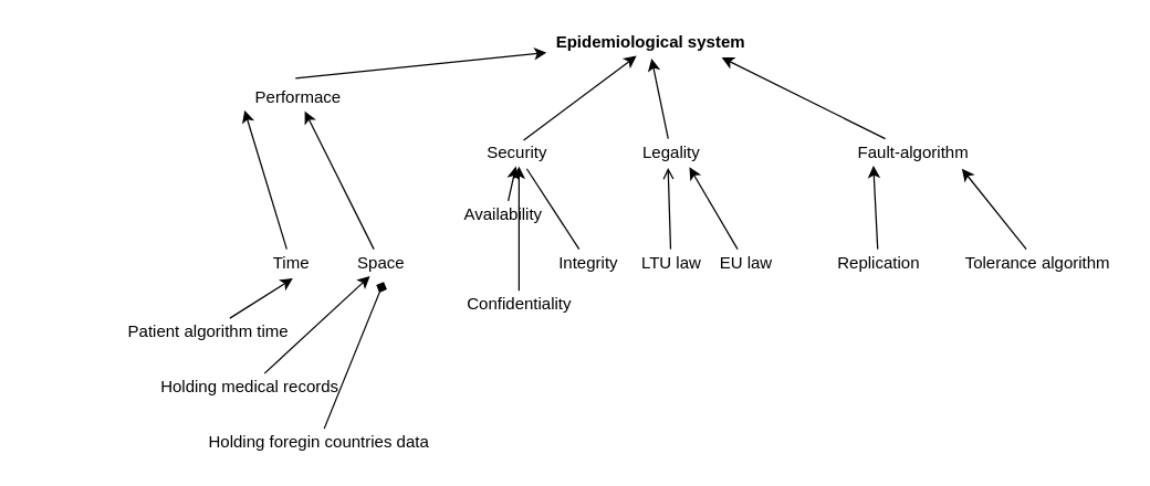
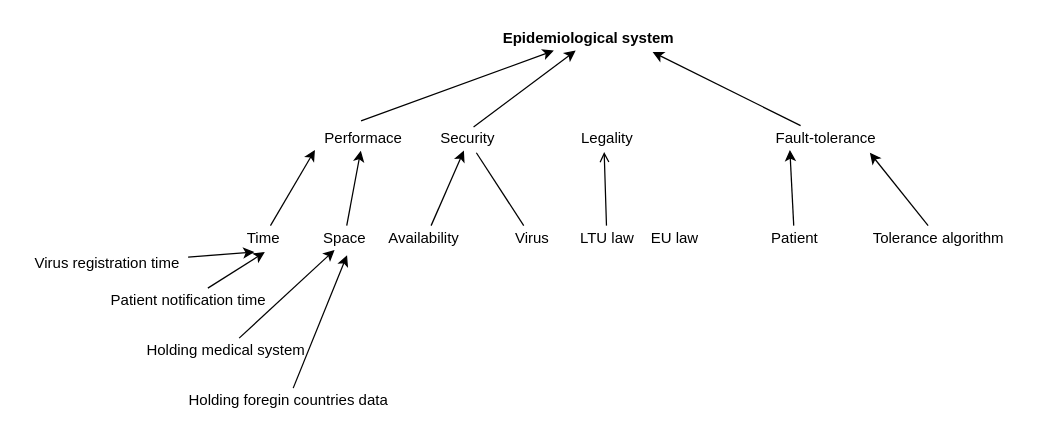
  <mxCell id="0" />
  <mxCell id="1" parent="0" />
  <mxCell id="2" value="&lt;b&gt;Epidemiological system&lt;/b&gt;" style="text;html=1;align=center;verticalAlign=middle;resizable=0;points=[];autosize=1;" vertex="1" parent="1"><mxGeometry x="395" y="20" width="150" height="20" as="geometry" /></mxCell>
- <mxCell id="3" value="Performace" style="text;html=1;align=center;verticalAlign=middle;resizable=0;points=[];autosize=1;" vertex="1" parent="1"><mxGeometry x="175" y="60" width="80" height="20" as="geometry" /></mxCell>
+ <mxCell id="3" value="Performace" style="text;html=1;align=center;verticalAlign=middle;resizable=0;points=[];autosize=1;" vertex="1" parent="1"><mxGeometry x="250" y="100" width="80" height="20" as="geometry" /></mxCell>
  <mxCell id="4" value="Security&amp;nbsp;" style="text;html=1;align=center;verticalAlign=middle;resizable=0;points=[];autosize=1;" vertex="1" parent="1"><mxGeometry x="345" y="100" width="60" height="20" as="geometry" /></mxCell>
- <mxCell id="5" value="Fault-algorithm" style="text;html=1;align=center;verticalAlign=middle;resizable=0;points=[];autosize=1;" vertex="1" parent="1"><mxGeometry x="610" y="100" width="100" height="20" as="geometry" /></mxCell>
+ <mxCell id="5" value="Fault-tolerance" style="text;html=1;align=center;verticalAlign=middle;resizable=0;points=[];autosize=1;" vertex="1" parent="1"><mxGeometry x="610" y="100" width="100" height="20" as="geometry" /></mxCell>
  <mxCell id="6" value="" style="endArrow=classic;html=1;exitX=0.479;exitY=-0.192;exitDx=0;exitDy=0;exitPerimeter=0;" edge="1" parent="1" source="3" target="2"><mxGeometry width="50" height="50" relative="1" as="geometry"><mxPoint x="530" y="180" as="sourcePoint" /><mxPoint x="580" y="130" as="targetPoint" /></mxGeometry></mxCell>
  <mxCell id="7" value="" style="endArrow=classic;html=1;exitX=0.556;exitY=0.058;exitDx=0;exitDy=0;exitPerimeter=0;" edge="1" parent="1" source="4"><mxGeometry width="50" height="50" relative="1" as="geometry"><mxPoint x="298.32" y="106.16" as="sourcePoint" /><mxPoint x="460" y="40" as="targetPoint" /></mxGeometry></mxCell>
  <mxCell id="8" value="" style="endArrow=classic;html=1;exitX=0.3;exitY=0;exitDx=0;exitDy=0;exitPerimeter=0;entryX=0.844;entryY=1.058;entryDx=0;entryDy=0;entryPerimeter=0;" edge="1" parent="1" source="5" target="2"><mxGeometry width="50" height="50" relative="1" as="geometry"><mxPoint x="318.32" y="126.16" as="sourcePoint" /><mxPoint x="472.539" y="70" as="targetPoint" /></mxGeometry></mxCell>
  <mxCell id="9" style="rounded=0;orthogonalLoop=1;jettySize=auto;html=1;entryX=0.018;entryY=0.971;entryDx=0;entryDy=0;entryPerimeter=0;" edge="1" parent="1" source="10" target="3"><mxGeometry relative="1" as="geometry" /></mxCell>
  <mxCell id="10" value="Time" style="text;html=1;align=center;verticalAlign=middle;resizable=0;points=[];autosize=1;" vertex="1" parent="1"><mxGeometry x="190" y="180" width="40" height="20" as="geometry" /></mxCell>
  <mxCell id="11" style="edgeStyle=none;rounded=0;orthogonalLoop=1;jettySize=auto;html=1;" edge="1" parent="1" source="12" target="3"><mxGeometry relative="1" as="geometry" /></mxCell>
  <mxCell id="12" value="Space" style="text;html=1;align=center;verticalAlign=middle;resizable=0;points=[];autosize=1;" vertex="1" parent="1"><mxGeometry x="250" y="180" width="50" height="20" as="geometry" /></mxCell>
  <mxCell id="13" value="Legality" style="text;html=1;align=center;verticalAlign=middle;resizable=0;points=[];autosize=1;" vertex="1" parent="1"><mxGeometry x="455" y="100" width="60" height="20" as="geometry" /></mxCell>
- <mxCell id="14" value="" style="endArrow=classic;html=1;entryX=0.506;entryY=1.1;entryDx=0;entryDy=0;entryPerimeter=0;" edge="1" parent="1" source="13" target="2"><mxGeometry width="50" height="50" relative="1" as="geometry"><mxPoint x="388.36" y="111.16" as="sourcePoint" /><mxPoint x="470" y="50" as="targetPoint" /></mxGeometry></mxCell>
  <mxCell id="15" style="edgeStyle=none;rounded=0;orthogonalLoop=1;jettySize=auto;html=1;" edge="1" parent="1" source="16" target="4"><mxGeometry relative="1" as="geometry" /></mxCell>
- <mxCell id="16" value="Availability&amp;nbsp;" style="text;html=1;align=center;verticalAlign=middle;resizable=0;points=[];autosize=1;" vertex="1" parent="1"><mxGeometry x="325" y="145" width="80" height="20" as="geometry" /></mxCell>
+ <mxCell id="16" value="Availability&amp;nbsp;" style="text;html=1;align=center;verticalAlign=middle;resizable=0;points=[];autosize=1;" vertex="1" parent="1"><mxGeometry x="300" y="180" width="80" height="20" as="geometry" /></mxCell>
  <mxCell id="17" style="edgeStyle=none;rounded=0;orthogonalLoop=1;jettySize=auto;html=1;entryX=0.593;entryY=1.086;entryDx=0;entryDy=0;entryPerimeter=0;endArrow=none;" edge="1" parent="1" source="18" target="4"><mxGeometry relative="1" as="geometry" /></mxCell>
- <mxCell id="18" value="Integrity" style="text;html=1;align=center;verticalAlign=middle;resizable=0;points=[];autosize=1;" vertex="1" parent="1"><mxGeometry x="395" y="180" width="60" height="20" as="geometry" /></mxCell>
- <mxCell id="19" style="edgeStyle=none;rounded=0;orthogonalLoop=1;jettySize=auto;html=1;" edge="1" parent="1" source="20" target="4"><mxGeometry relative="1" as="geometry" /></mxCell>
- <mxCell id="20" value="Confidentiality" style="text;html=1;align=center;verticalAlign=middle;resizable=0;points=[];autosize=1;" vertex="1" parent="1"><mxGeometry x="330" y="210" width="90" height="20" as="geometry" /></mxCell>
+ <mxCell id="18" value="Virus" style="text;html=1;align=center;verticalAlign=middle;resizable=0;points=[];autosize=1;" vertex="1" parent="1"><mxGeometry x="395" y="180" width="60" height="20" as="geometry" /></mxCell>
  <mxCell id="21" style="edgeStyle=none;rounded=0;orthogonalLoop=1;jettySize=auto;html=1;entryX=0.464;entryY=1.057;entryDx=0;entryDy=0;entryPerimeter=0;endArrow=open;" edge="1" parent="1" source="22" target="13"><mxGeometry relative="1" as="geometry" /></mxCell>
  <mxCell id="22" value="LTU law" style="text;html=1;align=center;verticalAlign=middle;resizable=0;points=[];autosize=1;" vertex="1" parent="1"><mxGeometry x="455" y="180" width="60" height="20" as="geometry" /></mxCell>
- <mxCell id="23" style="edgeStyle=none;rounded=0;orthogonalLoop=1;jettySize=auto;html=1;entryX=0.721;entryY=1.029;entryDx=0;entryDy=0;entryPerimeter=0;" edge="1" parent="1" source="24" target="13"><mxGeometry relative="1" as="geometry" /></mxCell>
  <mxCell id="24" value="EU law" style="text;html=1;align=center;verticalAlign=middle;resizable=0;points=[];autosize=1;" vertex="1" parent="1"><mxGeometry x="514" y="180" width="50" height="20" as="geometry" /></mxCell>
  <mxCell id="25" style="edgeStyle=none;rounded=0;orthogonalLoop=1;jettySize=auto;html=1;entryX=0.214;entryY=0.971;entryDx=0;entryDy=0;entryPerimeter=0;" edge="1" parent="1" source="26" target="5"><mxGeometry relative="1" as="geometry" /></mxCell>
- <mxCell id="26" value="Replication" style="text;html=1;align=center;verticalAlign=middle;resizable=0;points=[];autosize=1;" vertex="1" parent="1"><mxGeometry x="600" y="180" width="70" height="20" as="geometry" /></mxCell>
+ <mxCell id="26" value="Patient" style="text;html=1;align=center;verticalAlign=middle;resizable=0;points=[];autosize=1;" vertex="1" parent="1"><mxGeometry x="600" y="180" width="70" height="20" as="geometry" /></mxCell>
  <mxCell id="27" style="edgeStyle=none;rounded=0;orthogonalLoop=1;jettySize=auto;html=1;entryX=0.854;entryY=1.086;entryDx=0;entryDy=0;entryPerimeter=0;" edge="1" parent="1" source="28" target="5"><mxGeometry relative="1" as="geometry" /></mxCell>
  <mxCell id="28" value="Tolerance algorithm" style="text;html=1;align=center;verticalAlign=middle;resizable=0;points=[];autosize=1;" vertex="1" parent="1"><mxGeometry x="690" y="180" width="120" height="20" as="geometry" /></mxCell>
+ <mxCell id="29" style="edgeStyle=none;rounded=0;orthogonalLoop=1;jettySize=auto;html=1;entryX=0.325;entryY=1.058;entryDx=0;entryDy=0;entryPerimeter=0;" edge="1" parent="1" source="30" target="10"><mxGeometry relative="1" as="geometry" /></mxCell>
+ <mxCell id="30" value="Virus registration time" style="text;html=1;align=center;verticalAlign=middle;resizable=0;points=[];autosize=1;" vertex="1" parent="1"><mxGeometry x="20" y="200" width="130" height="20" as="geometry" /></mxCell>
  <mxCell id="31" style="edgeStyle=none;rounded=0;orthogonalLoop=1;jettySize=auto;html=1;entryX=0.533;entryY=1.058;entryDx=0;entryDy=0;entryPerimeter=0;" edge="1" parent="1" source="32" target="10"><mxGeometry relative="1" as="geometry" /></mxCell>
- <mxCell id="32" value="Patient algorithm time" style="text;html=1;align=center;verticalAlign=middle;resizable=0;points=[];autosize=1;" vertex="1" parent="1"><mxGeometry x="80" y="230" width="140" height="20" as="geometry" /></mxCell>
+ <mxCell id="32" value="Patient notification time" style="text;html=1;align=center;verticalAlign=middle;resizable=0;points=[];autosize=1;" vertex="1" parent="1"><mxGeometry x="80" y="230" width="140" height="20" as="geometry" /></mxCell>
  <mxCell id="33" style="edgeStyle=none;rounded=0;orthogonalLoop=1;jettySize=auto;html=1;entryX=0.343;entryY=0.975;entryDx=0;entryDy=0;entryPerimeter=0;" edge="1" parent="1" source="34" target="12"><mxGeometry relative="1" as="geometry" /></mxCell>
- <mxCell id="34" value="Holding medical records" style="text;html=1;align=center;verticalAlign=middle;resizable=0;points=[];autosize=1;" vertex="1" parent="1"><mxGeometry x="110" y="270" width="140" height="20" as="geometry" /></mxCell>
- <mxCell id="35" style="edgeStyle=none;rounded=0;orthogonalLoop=1;jettySize=auto;html=1;entryX=0.543;entryY=1.183;entryDx=0;entryDy=0;entryPerimeter=0;endArrow=diamond;" edge="1" parent="1" source="36" target="12"><mxGeometry relative="1" as="geometry" /></mxCell>
+ <mxCell id="34" value="Holding medical system" style="text;html=1;align=center;verticalAlign=middle;resizable=0;points=[];autosize=1;" vertex="1" parent="1"><mxGeometry x="110" y="270" width="140" height="20" as="geometry" /></mxCell>
+ <mxCell id="35" style="edgeStyle=none;rounded=0;orthogonalLoop=1;jettySize=auto;html=1;entryX=0.543;entryY=1.183;entryDx=0;entryDy=0;entryPerimeter=0;" edge="1" parent="1" source="36" target="12"><mxGeometry relative="1" as="geometry" /></mxCell>
  <mxCell id="36" value="Holding foregin countries data" style="text;html=1;align=center;verticalAlign=middle;resizable=0;points=[];autosize=1;" vertex="1" parent="1"><mxGeometry x="145" y="310" width="170" height="20" as="geometry" /></mxCell>
